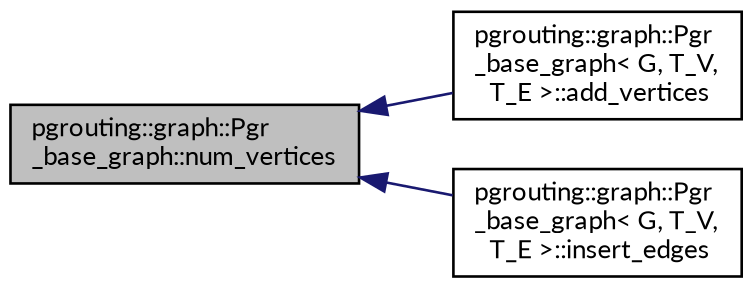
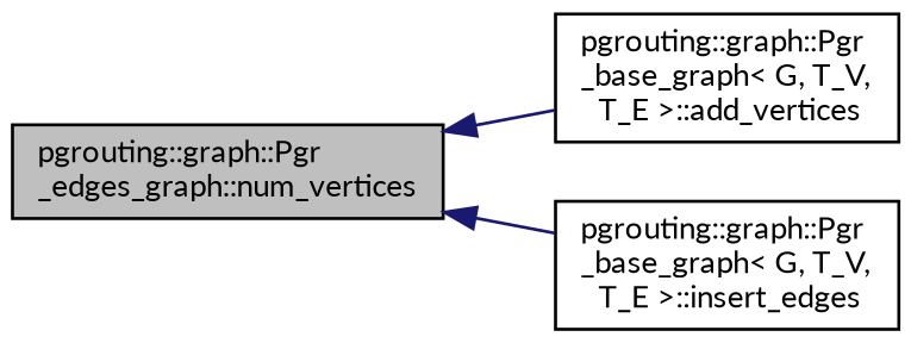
  digraph {
    rankdir=LR
    fontname=Lato
    node [color=black fillcolor=white fontname=Lato fontsize=10 shape=record style=filled]
    edge [color=midnightblue dir=back fontname=Lato fontsize=10 labelfontname=Helvetica labelfontsize=10 style=solid]
-   n1 [fillcolor=grey75 fontcolor=black height=0.2 label="pgrouting::graph::Pgr\l_base_graph::num_vertices" width=0.4]
+   n1 [fillcolor=grey75 fontcolor=black height=0.2 label="pgrouting::graph::Pgr\l_edges_graph::num_vertices" width=0.4]
    n2 [height=0.2 label="pgrouting::graph::Pgr\l_base_graph\< G, T_V,\l T_E \>::add_vertices" width=0.4]
    n3 [height=0.2 label="pgrouting::graph::Pgr\l_base_graph\< G, T_V,\l T_E \>::insert_edges" width=0.4]
    n1 -> n2
    n1 -> n3
  }
